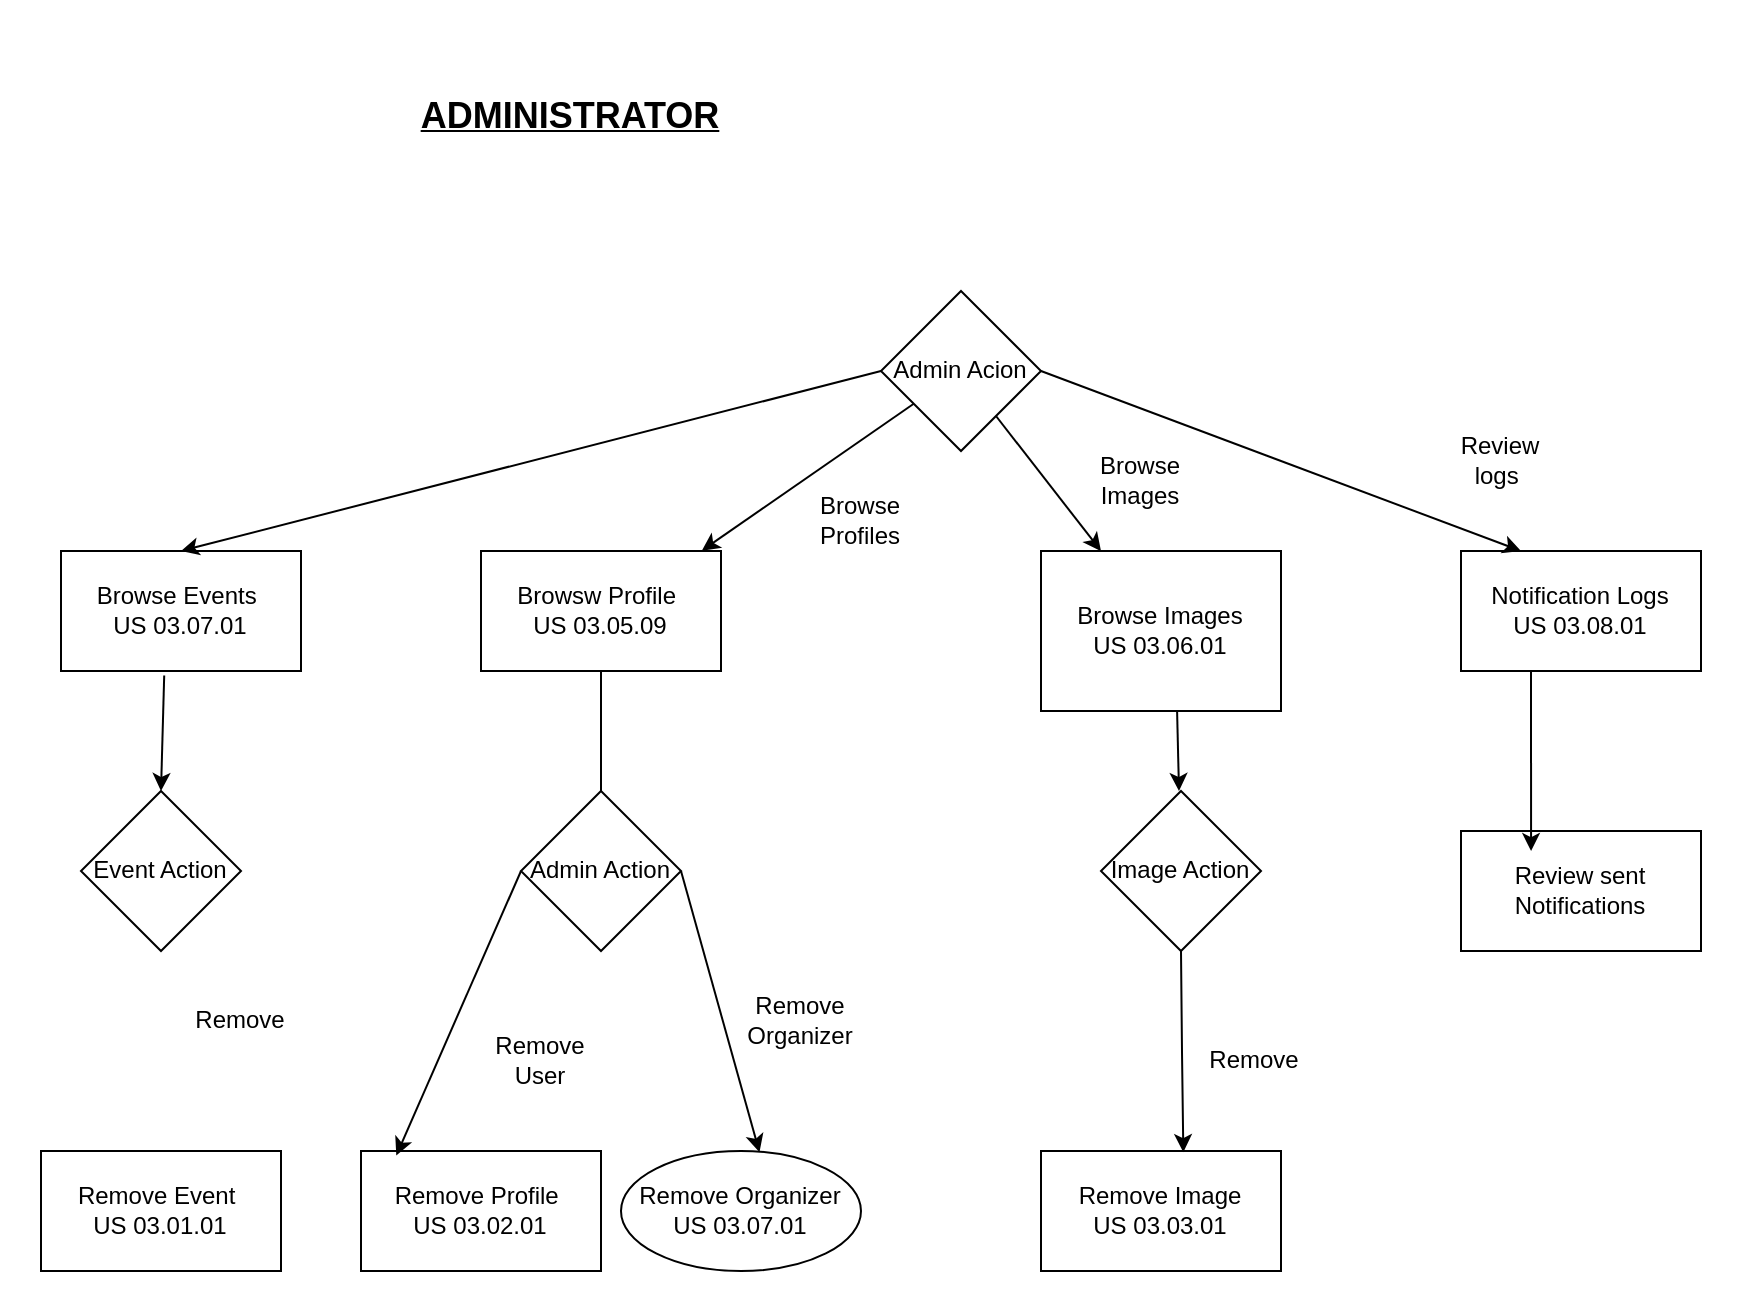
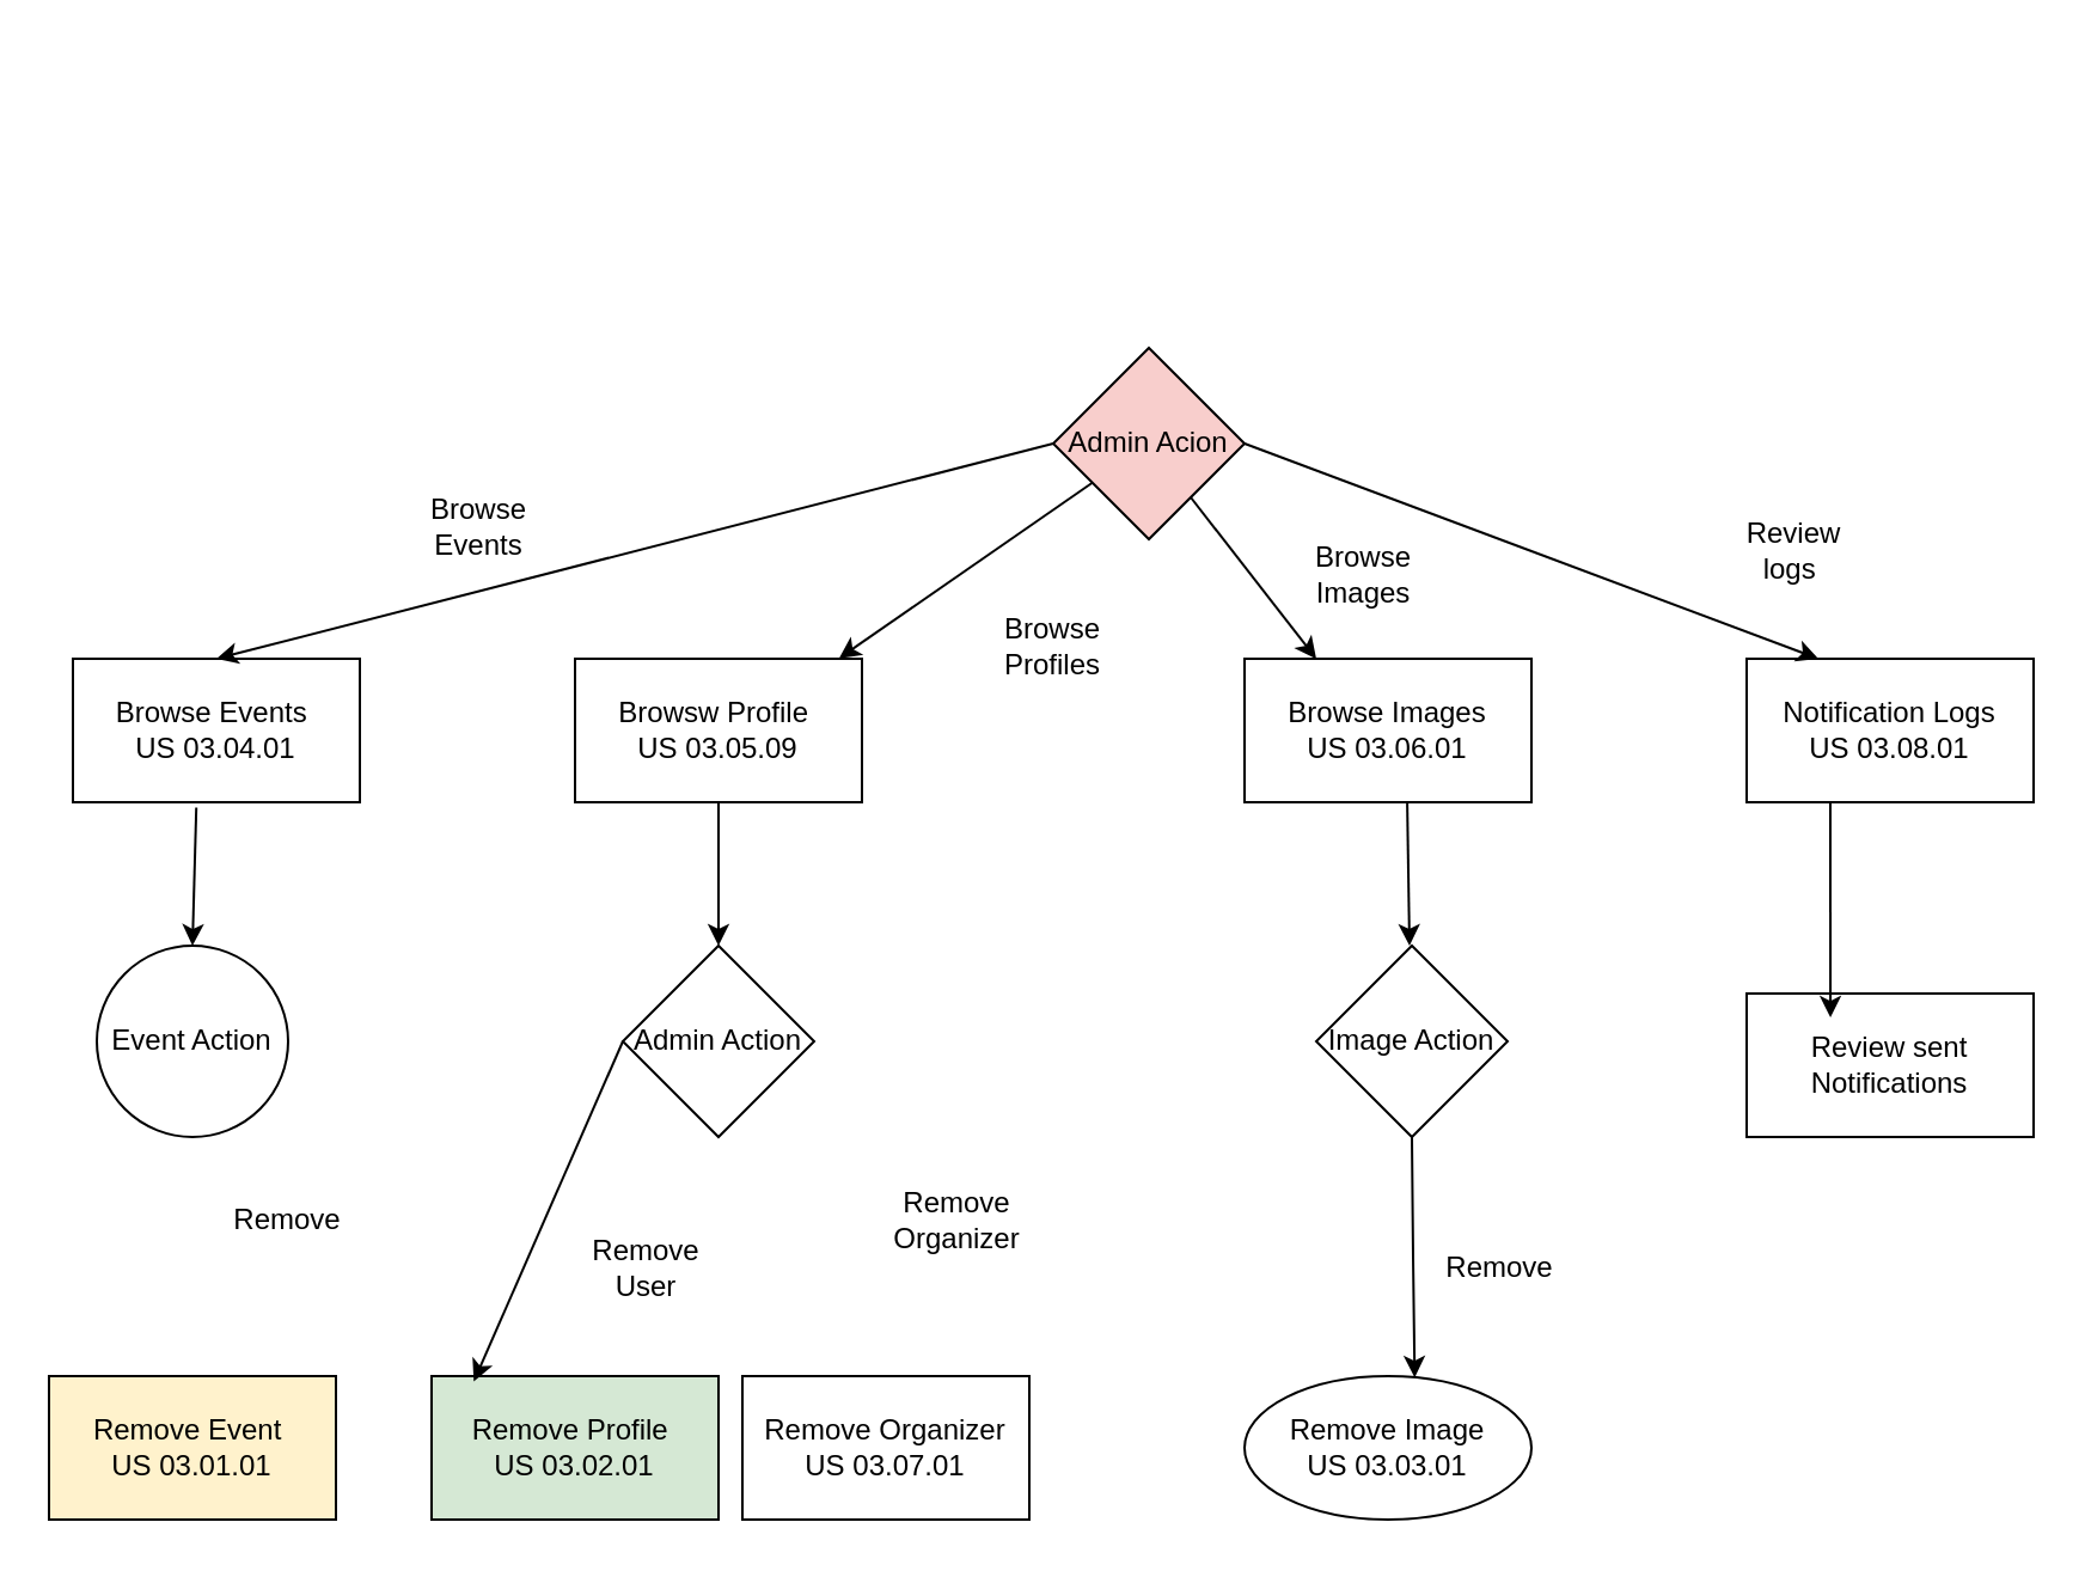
  <mxCell id="0" />
  <mxCell id="1" parent="0" />
- <mxCell id="2" value="Admin Acion" style="rhombus;whiteSpace=wrap;html=1;" parent="1" vertex="1"><mxGeometry x="440" y="145" width="80" height="80" as="geometry" /></mxCell>
- <mxCell id="3" value="Browse Events&amp;nbsp;&lt;div&gt;US 03.07.01&lt;/div&gt;" style="rounded=0;whiteSpace=wrap;html=1;" parent="1" vertex="1"><mxGeometry x="30" y="275" width="120" height="60" as="geometry" /></mxCell>
+ <mxCell id="2" value="Admin Acion" style="rhombus;whiteSpace=wrap;html=1;fillColor=#f8cecc;" parent="1" vertex="1"><mxGeometry x="440" y="145" width="80" height="80" as="geometry" /></mxCell>
+ <mxCell id="3" value="Browse Events&amp;nbsp;&lt;div&gt;US 03.04.01&lt;/div&gt;" style="rounded=0;whiteSpace=wrap;html=1;" parent="1" vertex="1"><mxGeometry x="30" y="275" width="120" height="60" as="geometry" /></mxCell>
  <mxCell id="4" value="Browsw Profile&amp;nbsp;&lt;div&gt;US 03.05.09&lt;/div&gt;" style="rounded=0;whiteSpace=wrap;html=1;" parent="1" vertex="1"><mxGeometry x="240" y="275" width="120" height="60" as="geometry" /></mxCell>
- <mxCell id="5" value="Browse Images&lt;div&gt;US 03.06.01&lt;/div&gt;" style="rounded=0;whiteSpace=wrap;html=1;" parent="1" vertex="1"><mxGeometry x="520" y="275" width="120" height="80" as="geometry" /></mxCell>
+ <mxCell id="5" value="Browse Images&lt;div&gt;US 03.06.01&lt;/div&gt;" style="rounded=0;whiteSpace=wrap;html=1;" parent="1" vertex="1"><mxGeometry x="520" y="275" width="120" height="60" as="geometry" /></mxCell>
  <mxCell id="6" value="Notification Logs&lt;div&gt;US 03.08.01&lt;/div&gt;" style="rounded=0;whiteSpace=wrap;html=1;" parent="1" vertex="1"><mxGeometry x="730" y="275" width="120" height="60" as="geometry" /></mxCell>
- <mxCell id="7" value="Event Action" style="rhombus;whiteSpace=wrap;html=1;" parent="1" vertex="1"><mxGeometry x="40" y="395" width="80" height="80" as="geometry" /></mxCell>
- <mxCell id="8" value="Remove Event&amp;nbsp;&lt;div&gt;US 03.01.01&lt;/div&gt;" style="rounded=0;whiteSpace=wrap;html=1;" parent="1" vertex="1"><mxGeometry x="20" y="575" width="120" height="60" as="geometry" /></mxCell>
+ <mxCell id="7" value="Event Action" style="ellipse;whiteSpace=wrap;html=1;" parent="1" vertex="1"><mxGeometry x="40" y="395" width="80" height="80" as="geometry" /></mxCell>
+ <mxCell id="8" value="Remove Event&amp;nbsp;&lt;div&gt;US 03.01.01&lt;/div&gt;" style="rounded=0;whiteSpace=wrap;html=1;fillColor=#fff2cc;" parent="1" vertex="1"><mxGeometry x="20" y="575" width="120" height="60" as="geometry" /></mxCell>
  <mxCell id="9" value="Admin Action" style="rhombus;whiteSpace=wrap;html=1;" parent="1" vertex="1"><mxGeometry x="260" y="395" width="80" height="80" as="geometry" /></mxCell>
- <mxCell id="10" value="Remove Profile&amp;nbsp;&lt;div&gt;US 03.02.01&lt;/div&gt;" style="rounded=0;whiteSpace=wrap;html=1;" parent="1" vertex="1"><mxGeometry x="180" y="575" width="120" height="60" as="geometry" /></mxCell>
- <mxCell id="11" value="Remove Organizer&lt;div&gt;US 03.07.01&lt;/div&gt;" style="ellipse;whiteSpace=wrap;html=1;" parent="1" vertex="1"><mxGeometry x="310" y="575" width="120" height="60" as="geometry" /></mxCell>
+ <mxCell id="10" value="Remove Profile&amp;nbsp;&lt;div&gt;US 03.02.01&lt;/div&gt;" style="rounded=0;whiteSpace=wrap;html=1;fillColor=#d5e8d4;" parent="1" vertex="1"><mxGeometry x="180" y="575" width="120" height="60" as="geometry" /></mxCell>
+ <mxCell id="11" value="Remove Organizer&lt;div&gt;US 03.07.01&lt;/div&gt;" style="rounded=0;whiteSpace=wrap;html=1;" parent="1" vertex="1"><mxGeometry x="310" y="575" width="120" height="60" as="geometry" /></mxCell>
  <mxCell id="12" value="Review sent Notifications" style="rounded=0;whiteSpace=wrap;html=1;" parent="1" vertex="1"><mxGeometry x="730" y="415" width="120" height="60" as="geometry" /></mxCell>
  <mxCell id="13" value="Image Action" style="rhombus;whiteSpace=wrap;html=1;" parent="1" vertex="1"><mxGeometry x="550" y="395" width="80" height="80" as="geometry" /></mxCell>
- <mxCell id="14" value="Remove Image&lt;div&gt;US 03.03.01&lt;/div&gt;" style="rounded=0;whiteSpace=wrap;html=1;" parent="1" vertex="1"><mxGeometry x="520" y="575" width="120" height="60" as="geometry" /></mxCell>
- <mxCell id="15" value="" style="endArrow=classic;html=1;rounded=0;entryX=0.577;entryY=0.01;entryDx=0;entryDy=0;entryPerimeter=0;exitX=1;exitY=0.5;exitDx=0;exitDy=0;" parent="1" source="9" target="11" edge="1"><mxGeometry width="50" height="50" relative="1" as="geometry"><mxPoint x="320" y="305" as="sourcePoint" /><mxPoint x="370" y="255" as="targetPoint" /></mxGeometry></mxCell>
+ <mxCell id="14" value="Remove Image&lt;div&gt;US 03.03.01&lt;/div&gt;" style="ellipse;whiteSpace=wrap;html=1;" parent="1" vertex="1"><mxGeometry x="520" y="575" width="120" height="60" as="geometry" /></mxCell>
  <mxCell id="16" value="" style="endArrow=classic;html=1;rounded=0;exitX=0;exitY=0.5;exitDx=0;exitDy=0;entryX=0.147;entryY=0.037;entryDx=0;entryDy=0;entryPerimeter=0;" parent="1" source="9" target="10" edge="1"><mxGeometry width="50" height="50" relative="1" as="geometry"><mxPoint x="320" y="305" as="sourcePoint" /><mxPoint x="370" y="255" as="targetPoint" /></mxGeometry></mxCell>
- <mxCell id="17" value="" style="endArrow=none;html=1;rounded=0;exitX=0.5;exitY=1;exitDx=0;exitDy=0;entryX=0.5;entryY=0;entryDx=0;entryDy=0;" parent="1" source="4" target="9" edge="1"><mxGeometry width="50" height="50" relative="1" as="geometry"><mxPoint x="320" y="305" as="sourcePoint" /><mxPoint x="370" y="255" as="targetPoint" /></mxGeometry></mxCell>
+ <mxCell id="17" value="" style="endArrow=classic;html=1;rounded=0;exitX=0.5;exitY=1;exitDx=0;exitDy=0;entryX=0.5;entryY=0;entryDx=0;entryDy=0;" parent="1" source="4" target="9" edge="1"><mxGeometry width="50" height="50" relative="1" as="geometry"><mxPoint x="320" y="305" as="sourcePoint" /><mxPoint x="370" y="255" as="targetPoint" /></mxGeometry></mxCell>
  <mxCell id="18" value="" style="endArrow=classic;html=1;rounded=0;exitX=0.43;exitY=1.037;exitDx=0;exitDy=0;exitPerimeter=0;entryX=0.5;entryY=0;entryDx=0;entryDy=0;" parent="1" source="3" target="7" edge="1"><mxGeometry width="50" height="50" relative="1" as="geometry"><mxPoint x="320" y="305" as="sourcePoint" /><mxPoint x="370" y="255" as="targetPoint" /></mxGeometry></mxCell>
  <mxCell id="19" value="" style="endArrow=classic;html=1;rounded=0;exitX=0;exitY=0.5;exitDx=0;exitDy=0;entryX=0.5;entryY=0;entryDx=0;entryDy=0;" parent="1" source="2" target="3" edge="1"><mxGeometry width="50" height="50" relative="1" as="geometry"><mxPoint x="320" y="305" as="sourcePoint" /><mxPoint x="370" y="255" as="targetPoint" /></mxGeometry></mxCell>
  <mxCell id="20" value="" style="endArrow=classic;html=1;rounded=0;entryX=0.92;entryY=-0.003;entryDx=0;entryDy=0;entryPerimeter=0;" parent="1" source="2" target="4" edge="1"><mxGeometry width="50" height="50" relative="1" as="geometry"><mxPoint x="320" y="305" as="sourcePoint" /><mxPoint x="370" y="255" as="targetPoint" /></mxGeometry></mxCell>
  <mxCell id="21" value="" style="endArrow=classic;html=1;rounded=0;entryX=0.25;entryY=0;entryDx=0;entryDy=0;" parent="1" source="2" target="5" edge="1"><mxGeometry width="50" height="50" relative="1" as="geometry"><mxPoint x="320" y="305" as="sourcePoint" /><mxPoint x="370" y="255" as="targetPoint" /></mxGeometry></mxCell>
  <mxCell id="22" value="" style="endArrow=classic;html=1;rounded=0;entryX=0.25;entryY=0;entryDx=0;entryDy=0;" parent="1" target="6" edge="1"><mxGeometry width="50" height="50" relative="1" as="geometry"><mxPoint x="520" y="185" as="sourcePoint" /><mxPoint x="570" y="135" as="targetPoint" /></mxGeometry></mxCell>
- <mxCell id="24" value="Browse Profiles" style="text;html=1;align=center;verticalAlign=middle;whiteSpace=wrap;rounded=0;" parent="1" vertex="1"><mxGeometry x="400" y="245" width="60" height="30" as="geometry" /></mxCell>
+ <mxCell id="23" value="Browse Events" style="text;html=1;align=center;verticalAlign=middle;whiteSpace=wrap;rounded=0;" parent="1" vertex="1"><mxGeometry x="170" y="205" width="60" height="30" as="geometry" /></mxCell>
+ <mxCell id="24" value="Browse Profiles" style="text;html=1;align=center;verticalAlign=middle;whiteSpace=wrap;rounded=0;" parent="1" vertex="1"><mxGeometry x="410" y="255" width="60" height="30" as="geometry" /></mxCell>
  <mxCell id="25" value="Browse Images" style="text;html=1;align=center;verticalAlign=middle;whiteSpace=wrap;rounded=0;" parent="1" vertex="1"><mxGeometry x="540" y="225" width="60" height="30" as="geometry" /></mxCell>
  <mxCell id="26" value="Review logs&amp;nbsp;" style="text;html=1;align=center;verticalAlign=middle;whiteSpace=wrap;rounded=0;" parent="1" vertex="1"><mxGeometry x="720" y="215" width="60" height="30" as="geometry" /></mxCell>
  <mxCell id="27" value="Remove" style="text;html=1;align=center;verticalAlign=middle;whiteSpace=wrap;rounded=0;" parent="1" vertex="1"><mxGeometry x="90" y="495" width="60" height="30" as="geometry" /></mxCell>
  <mxCell id="28" value="Remove User" style="text;html=1;align=center;verticalAlign=middle;whiteSpace=wrap;rounded=0;" parent="1" vertex="1"><mxGeometry x="240" y="515" width="60" height="30" as="geometry" /></mxCell>
  <mxCell id="29" value="Remove Organizer" style="text;html=1;align=center;verticalAlign=middle;whiteSpace=wrap;rounded=0;" parent="1" vertex="1"><mxGeometry x="370" y="495" width="60" height="30" as="geometry" /></mxCell>
  <mxCell id="30" value="" style="endArrow=classic;html=1;rounded=0;exitX=0.567;exitY=0.997;exitDx=0;exitDy=0;exitPerimeter=0;" parent="1" source="5" edge="1"><mxGeometry width="50" height="50" relative="1" as="geometry"><mxPoint x="660" y="505" as="sourcePoint" /><mxPoint x="589" y="395" as="targetPoint" /></mxGeometry></mxCell>
  <mxCell id="31" style="edgeStyle=orthogonalEdgeStyle;rounded=0;orthogonalLoop=1;jettySize=auto;html=1;entryX=0.593;entryY=0.01;entryDx=0;entryDy=0;entryPerimeter=0;" parent="1" target="14" edge="1"><mxGeometry relative="1" as="geometry"><mxPoint x="590" y="475" as="sourcePoint" /></mxGeometry></mxCell>
  <mxCell id="32" value="Remove" style="text;html=1;align=center;verticalAlign=middle;whiteSpace=wrap;rounded=0;" parent="1" vertex="1"><mxGeometry x="597" y="515" width="60" height="30" as="geometry" /></mxCell>
  <mxCell id="33" value="" style="endArrow=classic;html=1;rounded=0;entryX=0.292;entryY=0.167;entryDx=0;entryDy=0;entryPerimeter=0;" parent="1" target="12" edge="1"><mxGeometry width="50" height="50" relative="1" as="geometry"><mxPoint x="765" y="335" as="sourcePoint" /><mxPoint x="815" y="285" as="targetPoint" /></mxGeometry></mxCell>
- <mxCell id="34" value="&lt;b&gt;&lt;font style=&quot;font-size: 18px;&quot;&gt;&lt;u&gt;ADMINISTRATOR&lt;/u&gt;&lt;/font&gt;&lt;/b&gt;" style="text;html=1;align=center;verticalAlign=middle;whiteSpace=wrap;rounded=0;" vertex="1" parent="1"><mxGeometry x="160" y="20" width="250" height="75" as="geometry" /></mxCell>
